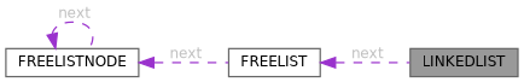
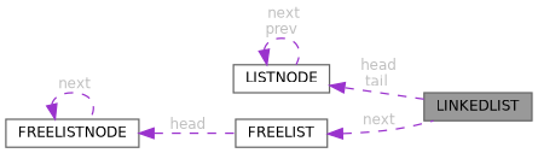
  digraph {
    rankdir=LR
    node [color=gray40 fillcolor=white fontname=Helvetica fontsize=10 shape=box style=filled]
    edge [color=darkorchid3 dir=back fontcolor=grey fontname=Helvetica fontsize=10 labelfontname=Helvetica labelfontsize=10 style=dashed]
    n1 [fillcolor=grey60 fontcolor=black height=0.2 label=LINKEDLIST width=0.4]
+   n2 [height=0.2 label=LISTNODE width=0.4]
    n3 [height=0.2 label=FREELIST width=0.4]
    n4 [height=0.2 label=FREELISTNODE width=0.4]
+   n2 -> n1 [label=" head\ntail"]
+   n2 -> n2 [label=" next\nprev"]
    n3 -> n1 [label=" next"]
-   n4 -> n3 [label=" next"]
+   n4 -> n3 [label=" head"]
    n4 -> n4 [label=" next"]
  }
